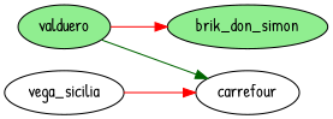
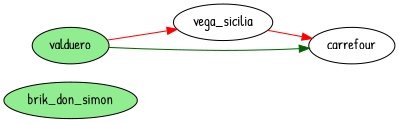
  digraph {
    rankdir=LR
    fontname="Patrick Hand"
    node [fontname="Patrick Hand"]
    edge [color=red fontname="Patrick Hand"]
    brik_don_simon [fillcolor=lightgreen style=filled]
    valduero [fillcolor=lightgreen style=filled]
    vega_sicilia
    carrefour
-   valduero -> brik_don_simon
+   valduero -> vega_sicilia
    valduero -> carrefour [color=darkgreen]
    vega_sicilia -> carrefour
  }
